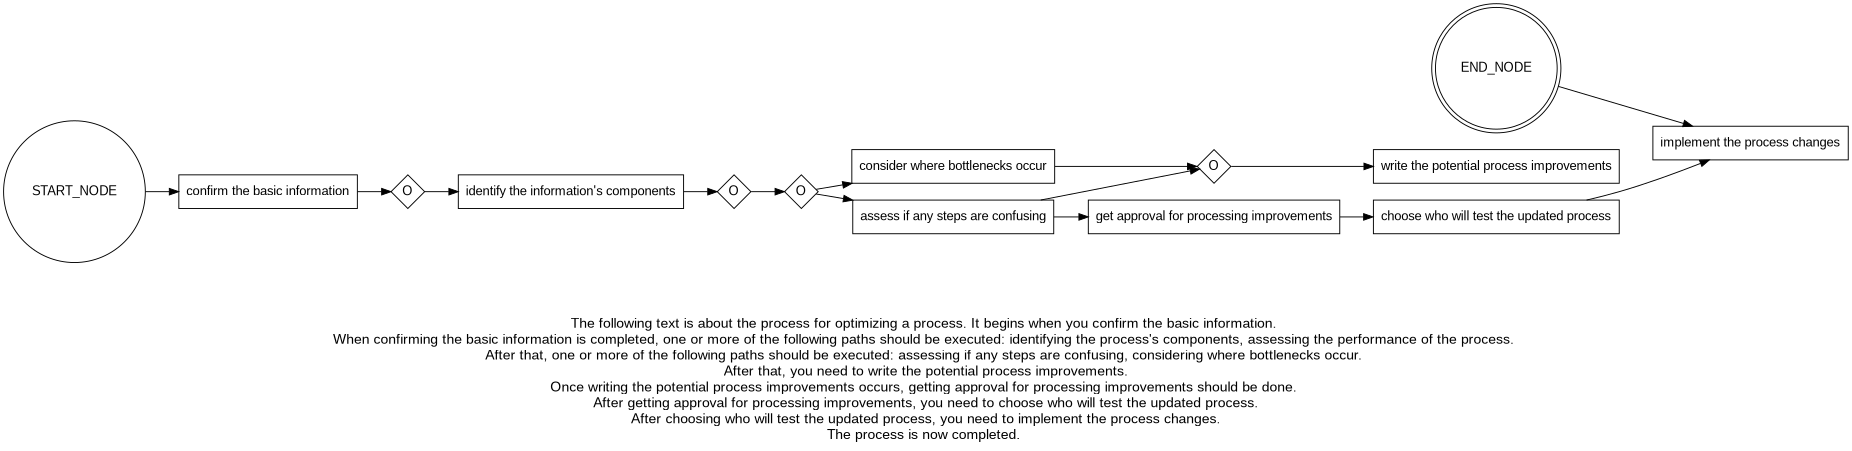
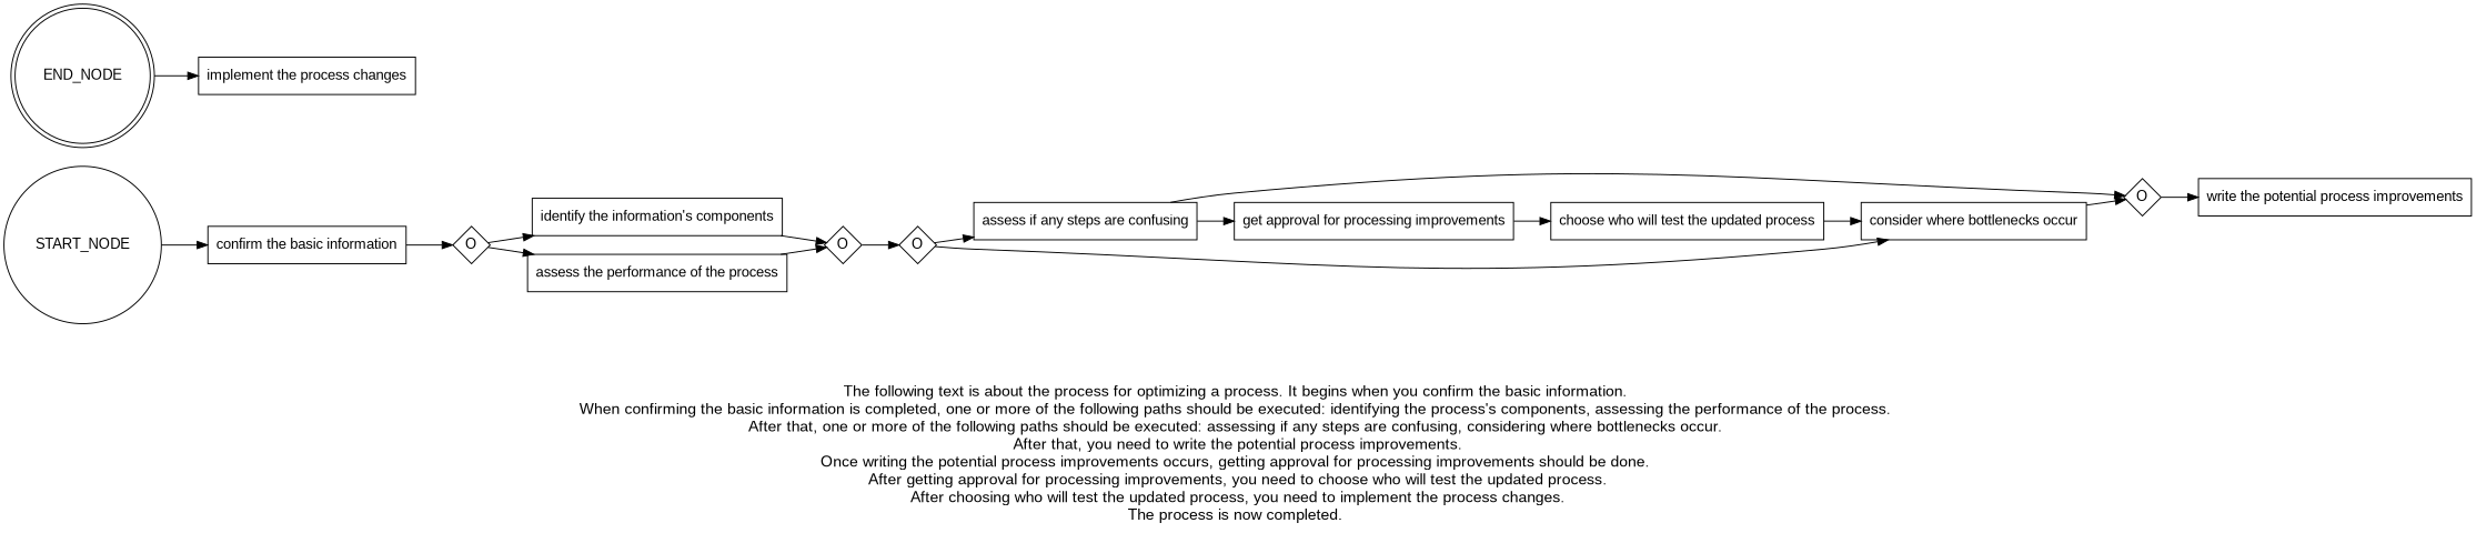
  digraph {
    fontname="Liberation Sans"
    fontsize=15
    label="\n\n\nThe following text is about the process for optimizing a process. It begins when you confirm the basic information. \nWhen confirming the basic information is completed, one or more of the following paths should be executed: identifying the process's components, assessing the performance of the process. \nAfter that, one or more of the following paths should be executed: assessing if any steps are confusing, considering where bottlenecks occur. \nAfter that, you need to write the potential process improvements.\nOnce writing the potential process improvements occurs, getting approval for processing improvements should be done. \nAfter getting approval for processing improvements, you need to choose who will test the updated process.\nAfter choosing who will test the updated process, you need to implement the process changes.\nThe process is now completed. \n"
    rankdir=LR
    node [fontname="Liberation Sans" shape=box]
    edge [fontname="Liberation Sans"]
    "confirm the basic information"
    n2 [fixedsize=true label=O shape=diamond width=0.5]
    n3 [label="identify the information's components"]
+   "assess the performance of the process"
    n5 [fixedsize=true label=O shape=diamond width=0.5]
    n6 [fixedsize=true label=O shape=diamond width=0.5]
    "assess if any steps are confusing"
    "consider where bottlenecks occur"
    n9 [fixedsize=true label=O shape=diamond width=0.5]
    "write the potential process improvements"
    "get approval for processing improvements"
    "choose who will test the updated process"
    "implement the process changes"
    START_NODE [shape=circle width=0.3]
    END_NODE [shape=doublecircle width=0.2]
    subgraph sub_1 {
      "confirm the basic information"
      n2
      n3
+     "assess the performance of the process"
      n5
      n6
      "assess if any steps are confusing"
      "consider where bottlenecks occur"
      n9
      "write the potential process improvements"
      "get approval for processing improvements"
      "choose who will test the updated process"
      "implement the process changes"
    }
    "confirm the basic information" -> n2
    n2 -> n3
+   n2 -> "assess the performance of the process"
    n3 -> n5
+   "assess the performance of the process" -> n5
    n5 -> n6
    n6 -> "assess if any steps are confusing"
    n6 -> "consider where bottlenecks occur"
    "assess if any steps are confusing" -> n9
    "assess if any steps are confusing" -> "get approval for processing improvements"
    "consider where bottlenecks occur" -> n9
    n9 -> "write the potential process improvements"
    "get approval for processing improvements" -> "choose who will test the updated process"
-   "choose who will test the updated process" -> "implement the process changes"
+   "choose who will test the updated process" -> "consider where bottlenecks occur"
    START_NODE -> "confirm the basic information"
    END_NODE -> "implement the process changes"
  }
